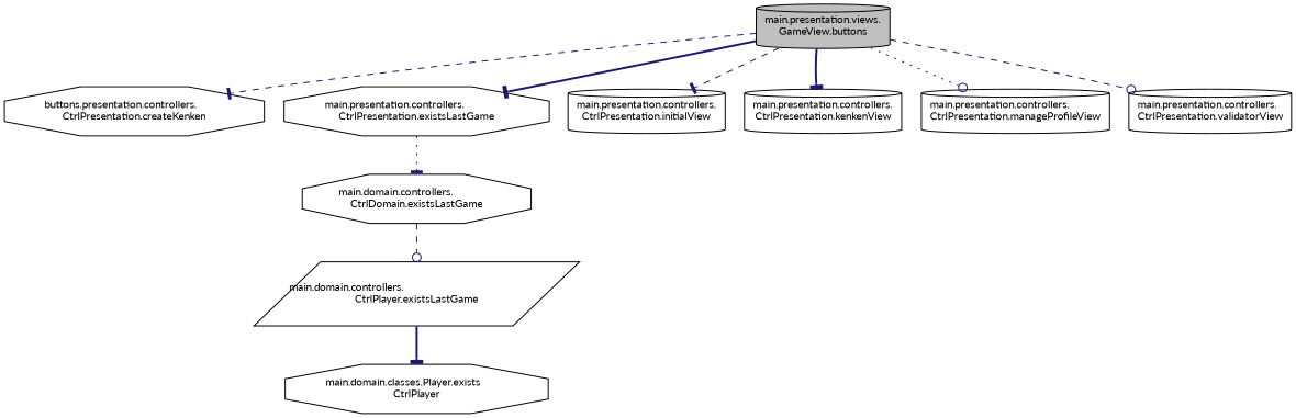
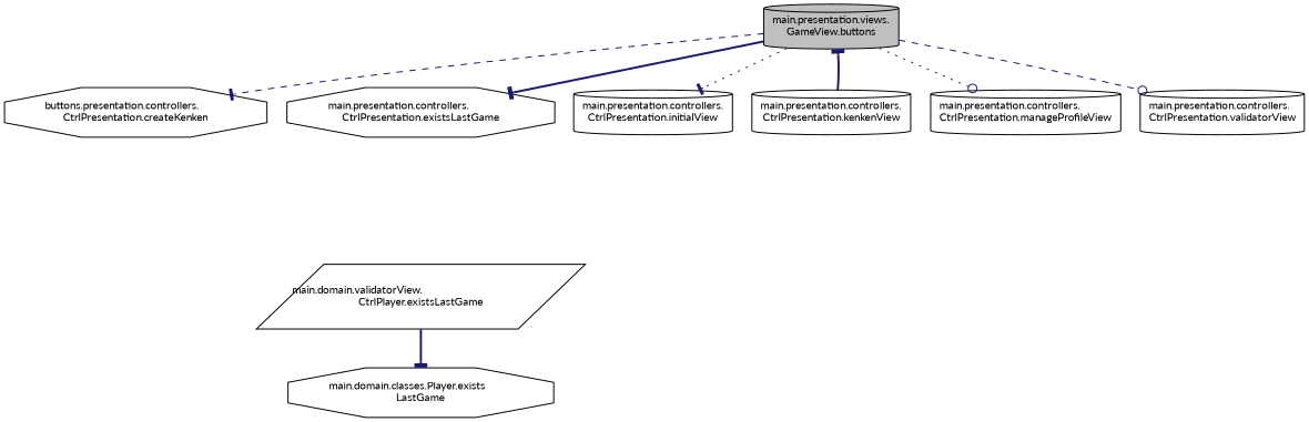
  digraph {
    fontname=Lato
    rankdir=TB
    node [color=black fillcolor=white fontname=Lato fontsize=10 shape=cylinder style=filled]
    edge [arrowhead=tee color=midnightblue fontname=Lato fontsize=10 labelfontname=Helvetica labelfontsize=10 style=dashed]
    n1 [fillcolor=grey75 fontcolor=black height=0.2 label="main.presentation.views.\lGameView.buttons" width=0.4]
    n2 [height=0.2 label="buttons.presentation.controllers.\lCtrlPresentation.createKenken" shape=octagon width=0.4]
    n3 [height=0.2 label="main.presentation.controllers.\lCtrlPresentation.existsLastGame" shape=octagon width=0.4]
    n4 [height=0.2 label="main.presentation.controllers.\lCtrlPresentation.initialView" width=0.4]
    n5 [height=0.2 label="main.presentation.controllers.\lCtrlPresentation.kenkenView" width=0.4]
    n6 [height=0.2 label="main.presentation.controllers.\lCtrlPresentation.manageProfileView" width=0.4]
    n7 [height=0.2 label="main.presentation.controllers.\lCtrlPresentation.validatorView" width=0.4]
-   n8 [height=0.2 label="main.domain.controllers.\lCtrlDomain.existsLastGame" shape=octagon width=0.4]
-   n9 [height=0.2 label="main.domain.controllers.\lCtrlPlayer.existsLastGame" shape=parallelogram width=0.4]
-   n10 [height=0.2 label="main.domain.classes.Player.exists\lCtrlPlayer" shape=octagon width=0.4]
+   n9 [height=0.2 label="main.domain.validatorView.\lCtrlPlayer.existsLastGame" shape=parallelogram width=0.4]
+   n10 [height=0.2 label="main.domain.classes.Player.exists\lLastGame" shape=octagon width=0.4]
    n1 -> n2
    n1 -> n3 [style=bold]
-   n1 -> n4
-   n1 -> n5 [style=bold]
+   n1 -> n4 [style=dotted]
+   n5 -> n1 [style=bold]
    n1 -> n6 [arrowhead=odot style=dotted]
    n1 -> n7 [arrowhead=odot]
-   n3 -> n8 [style=dotted]
-   n8 -> n9 [arrowhead=odot]
    n9 -> n10 [style=bold]
  }
